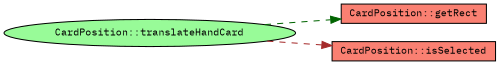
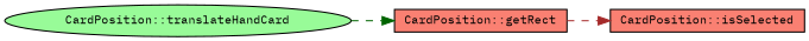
  digraph {
    fontname="IBM Plex Mono"
    rankdir=LR
    node [color=black fillcolor=salmon fontname="IBM Plex Mono" fontsize=10 shape=box style=filled]
    edge [fontname="IBM Plex Mono" fontsize=10 labelfontname=Helvetica labelfontsize=10 style=dashed]
    n1 [fillcolor=palegreen fontcolor=black height=0.2 label="CardPosition::translateHandCard" shape=ellipse width=0.4]
    n2 [height=0.2 label="CardPosition::getRect" width=0.4]
    n3 [height=0.2 label="CardPosition::isSelected" width=0.4]
    n1 -> n2 [color=darkgreen]
-   n1 -> n3 [color=brown]
+   n2 -> n3 [color=brown]
  }
